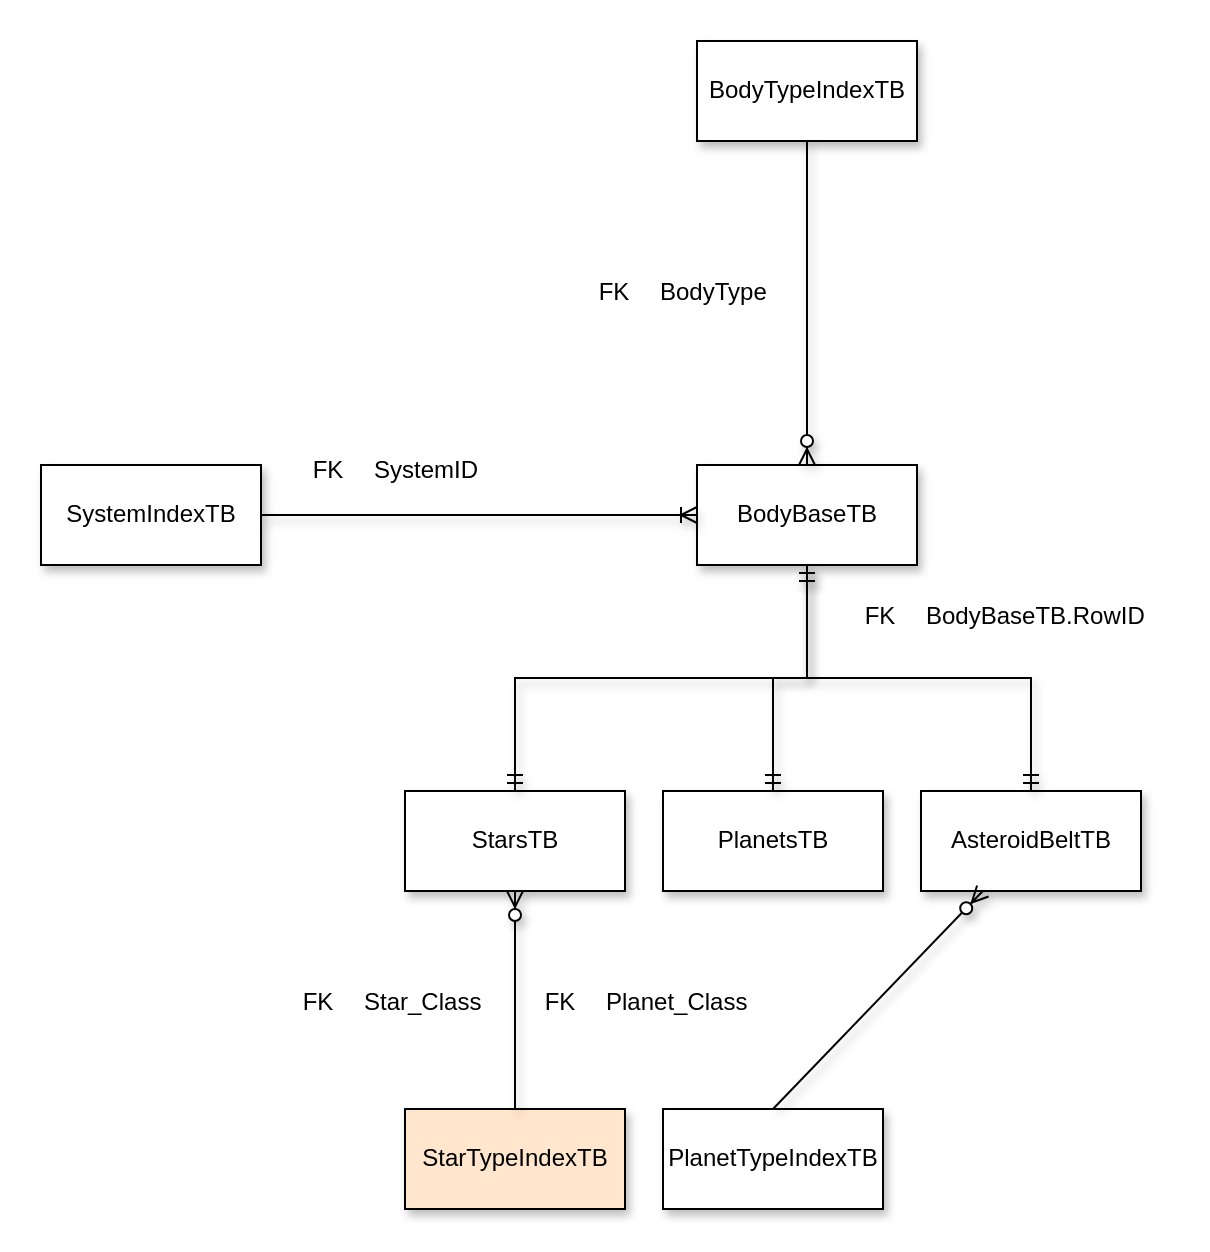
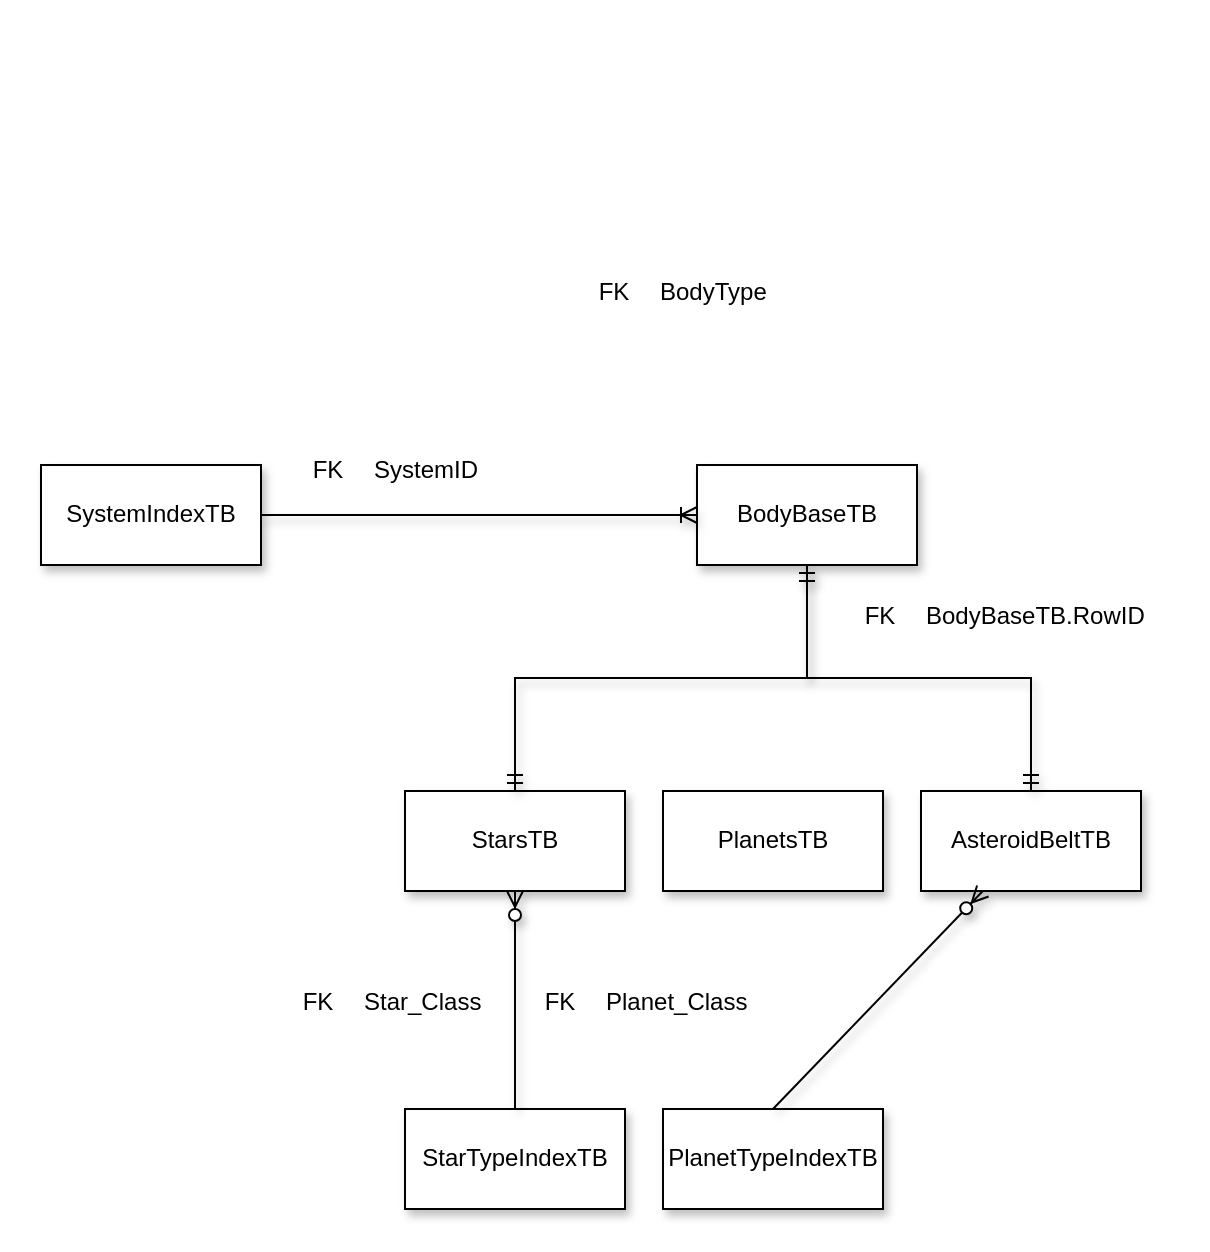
  <mxCell id="0" />
  <mxCell id="1" parent="0" />
  <mxCell id="2" value="SystemIndexTB" style="html=1;shadow=1;sketch=0;" parent="1" vertex="1"><mxGeometry x="20" y="232" width="110" height="50" as="geometry" /></mxCell>
  <mxCell id="3" value="BodyBaseTB" style="html=1;shadow=1;sketch=0;" parent="1" vertex="1"><mxGeometry x="348" y="232" width="110" height="50" as="geometry" /></mxCell>
- <mxCell id="4" value="BodyTypeIndexTB" style="html=1;shadow=1;sketch=0;" parent="1" vertex="1"><mxGeometry x="348" y="20" width="110" height="50" as="geometry" /></mxCell>
- <mxCell id="5" value="" style="fontSize=12;html=1;endArrow=ERzeroToMany;endFill=1;rounded=0;exitX=0.5;exitY=1;exitDx=0;exitDy=0;entryX=0.5;entryY=0;entryDx=0;entryDy=0;shadow=1;sketch=0;" parent="1" source="4" target="3" edge="1"><mxGeometry width="100" height="100" relative="1" as="geometry"><mxPoint x="431" y="328" as="sourcePoint" /><mxPoint x="531" y="228" as="targetPoint" /></mxGeometry></mxCell>
  <mxCell id="6" value="" style="edgeStyle=entityRelationEdgeStyle;fontSize=12;html=1;endArrow=ERoneToMany;rounded=0;exitX=1;exitY=0.5;exitDx=0;exitDy=0;entryX=0;entryY=0.5;entryDx=0;entryDy=0;shadow=1;sketch=0;" parent="1" source="2" target="3" edge="1"><mxGeometry width="100" height="100" relative="1" as="geometry"><mxPoint x="431" y="328" as="sourcePoint" /><mxPoint x="531" y="228" as="targetPoint" /></mxGeometry></mxCell>
  <mxCell id="7" value="StarsTB" style="html=1;shadow=1;sketch=0;" parent="1" vertex="1"><mxGeometry x="202" y="395" width="110" height="50" as="geometry" /></mxCell>
  <mxCell id="8" value="PlanetsTB" style="html=1;shadow=1;sketch=0;" parent="1" vertex="1"><mxGeometry x="331" y="395" width="110" height="50" as="geometry" /></mxCell>
  <mxCell id="9" value="AsteroidBeltTB" style="html=1;shadow=1;sketch=0;" parent="1" vertex="1"><mxGeometry x="460" y="395" width="110" height="50" as="geometry" /></mxCell>
  <mxCell id="10" value="" style="edgeStyle=orthogonalEdgeStyle;fontSize=12;html=1;endArrow=ERmandOne;startArrow=ERmandOne;rounded=0;exitX=0.5;exitY=0;exitDx=0;exitDy=0;entryX=0.5;entryY=1;entryDx=0;entryDy=0;shadow=1;sketch=0;" parent="1" source="7" target="3" edge="1"><mxGeometry width="100" height="100" relative="1" as="geometry"><mxPoint x="449" y="334" as="sourcePoint" /><mxPoint x="549" y="234" as="targetPoint" /></mxGeometry></mxCell>
- <mxCell id="11" value="" style="edgeStyle=orthogonalEdgeStyle;fontSize=12;html=1;endArrow=ERmandOne;startArrow=ERmandOne;rounded=0;exitX=0.5;exitY=0;exitDx=0;exitDy=0;entryX=0.5;entryY=1;entryDx=0;entryDy=0;shadow=1;sketch=0;" parent="1" source="8" target="3" edge="1"><mxGeometry width="100" height="100" relative="1" as="geometry"><mxPoint x="411" y="348" as="sourcePoint" /><mxPoint x="557" y="235" as="targetPoint" /></mxGeometry></mxCell>
  <mxCell id="12" value="" style="edgeStyle=orthogonalEdgeStyle;fontSize=12;html=1;endArrow=ERmandOne;startArrow=ERmandOne;rounded=0;exitX=0.5;exitY=0;exitDx=0;exitDy=0;entryX=0.5;entryY=1;entryDx=0;entryDy=0;shadow=1;sketch=0;" parent="1" source="9" target="3" edge="1"><mxGeometry width="100" height="100" relative="1" as="geometry"><mxPoint x="534" y="362" as="sourcePoint" /><mxPoint x="551" y="249" as="targetPoint" /></mxGeometry></mxCell>
- <mxCell id="13" value="StarTypeIndexTB" style="html=1;shadow=1;fillColor=#ffe6cc;" vertex="1" parent="1"><mxGeometry x="202" y="554" width="110" height="50" as="geometry" /></mxCell>
+ <mxCell id="13" value="StarTypeIndexTB" style="html=1;shadow=1;" vertex="1" parent="1"><mxGeometry x="202" y="554" width="110" height="50" as="geometry" /></mxCell>
  <mxCell id="14" value="" style="fontSize=12;html=1;endArrow=ERzeroToMany;endFill=1;rounded=0;shadow=1;sketch=0;exitX=0.5;exitY=0;exitDx=0;exitDy=0;entryX=0.5;entryY=1;entryDx=0;entryDy=0;" edge="1" parent="1" source="13" target="7"><mxGeometry width="100" height="100" relative="1" as="geometry"><mxPoint x="371" y="606" as="sourcePoint" /><mxPoint x="471" y="506" as="targetPoint" /></mxGeometry></mxCell>
  <mxCell id="15" value="PlanetTypeIndexTB" style="html=1;shadow=1;" vertex="1" parent="1"><mxGeometry x="331" y="554" width="110" height="50" as="geometry" /></mxCell>
  <mxCell id="16" value="" style="fontSize=12;html=1;endArrow=ERzeroToMany;endFill=1;rounded=0;shadow=1;sketch=0;exitX=0.5;exitY=0;exitDx=0;exitDy=0;" edge="1" parent="1" source="15" target="9"><mxGeometry width="100" height="100" relative="1" as="geometry"><mxPoint x="496" y="567" as="sourcePoint" /><mxPoint x="596" y="467" as="targetPoint" /></mxGeometry></mxCell>
  <mxCell id="17" value="" style="shape=table;startSize=0;container=1;collapsible=1;childLayout=tableLayout;fixedRows=1;rowLines=0;fontStyle=0;align=center;resizeLast=1;strokeColor=none;fillColor=none;collapsible=0;shadow=1;" vertex="1" parent="1"><mxGeometry x="149" y="219" width="180" height="30" as="geometry" /></mxCell>
  <mxCell id="18" value="" style="shape=tableRow;horizontal=0;startSize=0;swimlaneHead=0;swimlaneBody=0;fillColor=none;collapsible=0;dropTarget=0;points=[[0,0.5],[1,0.5]];portConstraint=eastwest;top=0;left=0;right=0;bottom=0;shadow=1;" vertex="1" parent="17"><mxGeometry width="180" height="30" as="geometry" /></mxCell>
  <mxCell id="19" value="FK" style="shape=partialRectangle;connectable=0;fillColor=none;top=0;left=0;bottom=0;right=0;fontStyle=0;overflow=hidden;shadow=1;" vertex="1" parent="18"><mxGeometry width="30" height="30" as="geometry"><mxRectangle width="30" height="30" as="alternateBounds" /></mxGeometry></mxCell>
  <mxCell id="20" value="SystemID" style="shape=partialRectangle;connectable=0;fillColor=none;top=0;left=0;bottom=0;right=0;align=left;spacingLeft=6;fontStyle=0;overflow=hidden;shadow=1;" vertex="1" parent="18"><mxGeometry x="30" width="150" height="30" as="geometry"><mxRectangle width="150" height="30" as="alternateBounds" /></mxGeometry></mxCell>
  <mxCell id="21" value="" style="shape=table;startSize=0;container=1;collapsible=1;childLayout=tableLayout;fixedRows=1;rowLines=0;fontStyle=0;align=center;resizeLast=1;strokeColor=none;fillColor=none;collapsible=0;shadow=1;" vertex="1" parent="1"><mxGeometry x="425" y="292" width="158" height="30" as="geometry" /></mxCell>
  <mxCell id="22" value="" style="shape=tableRow;horizontal=0;startSize=0;swimlaneHead=0;swimlaneBody=0;fillColor=none;collapsible=0;dropTarget=0;points=[[0,0.5],[1,0.5]];portConstraint=eastwest;top=0;left=0;right=0;bottom=0;shadow=1;" vertex="1" parent="21"><mxGeometry width="158" height="30" as="geometry" /></mxCell>
  <mxCell id="23" value="FK" style="shape=partialRectangle;connectable=0;fillColor=none;top=0;left=0;bottom=0;right=0;fontStyle=0;overflow=hidden;shadow=1;" vertex="1" parent="22"><mxGeometry width="30" height="30" as="geometry"><mxRectangle width="30" height="30" as="alternateBounds" /></mxGeometry></mxCell>
  <mxCell id="24" value="BodyBaseTB.RowID" style="shape=partialRectangle;connectable=0;fillColor=none;top=0;left=0;bottom=0;right=0;align=left;spacingLeft=6;fontStyle=0;overflow=hidden;shadow=1;" vertex="1" parent="22"><mxGeometry x="30" width="128" height="30" as="geometry"><mxRectangle width="128" height="30" as="alternateBounds" /></mxGeometry></mxCell>
  <mxCell id="25" value="" style="shape=table;startSize=0;container=1;collapsible=1;childLayout=tableLayout;fixedRows=1;rowLines=0;fontStyle=0;align=center;resizeLast=1;strokeColor=none;fillColor=none;collapsible=0;shadow=1;" vertex="1" parent="1"><mxGeometry x="292" y="130" width="101" height="30" as="geometry" /></mxCell>
  <mxCell id="26" value="" style="shape=tableRow;horizontal=0;startSize=0;swimlaneHead=0;swimlaneBody=0;fillColor=none;collapsible=0;dropTarget=0;points=[[0,0.5],[1,0.5]];portConstraint=eastwest;top=0;left=0;right=0;bottom=0;shadow=1;" vertex="1" parent="25"><mxGeometry width="101" height="30" as="geometry" /></mxCell>
  <mxCell id="27" value="FK" style="shape=partialRectangle;connectable=0;fillColor=none;top=0;left=0;bottom=0;right=0;fontStyle=0;overflow=hidden;shadow=1;" vertex="1" parent="26"><mxGeometry width="30" height="30" as="geometry"><mxRectangle width="30" height="30" as="alternateBounds" /></mxGeometry></mxCell>
  <mxCell id="28" value="BodyType" style="shape=partialRectangle;connectable=0;fillColor=none;top=0;left=0;bottom=0;right=0;align=left;spacingLeft=6;fontStyle=0;overflow=hidden;shadow=1;" vertex="1" parent="26"><mxGeometry x="30" width="71" height="30" as="geometry"><mxRectangle width="71" height="30" as="alternateBounds" /></mxGeometry></mxCell>
  <mxCell id="29" value="" style="shape=table;startSize=0;container=1;collapsible=1;childLayout=tableLayout;fixedRows=1;rowLines=0;fontStyle=0;align=center;resizeLast=1;strokeColor=none;fillColor=none;collapsible=0;shadow=1;" vertex="1" parent="1"><mxGeometry x="144" y="485" width="104" height="30" as="geometry" /></mxCell>
  <mxCell id="30" value="" style="shape=tableRow;horizontal=0;startSize=0;swimlaneHead=0;swimlaneBody=0;fillColor=none;collapsible=0;dropTarget=0;points=[[0,0.5],[1,0.5]];portConstraint=eastwest;top=0;left=0;right=0;bottom=0;shadow=1;" vertex="1" parent="29"><mxGeometry width="104" height="30" as="geometry" /></mxCell>
  <mxCell id="31" value="FK" style="shape=partialRectangle;connectable=0;fillColor=none;top=0;left=0;bottom=0;right=0;fontStyle=0;overflow=hidden;shadow=1;" vertex="1" parent="30"><mxGeometry width="30" height="30" as="geometry"><mxRectangle width="30" height="30" as="alternateBounds" /></mxGeometry></mxCell>
  <mxCell id="32" value="Star_Class" style="shape=partialRectangle;connectable=0;fillColor=none;top=0;left=0;bottom=0;right=0;align=left;spacingLeft=6;fontStyle=0;overflow=hidden;shadow=1;" vertex="1" parent="30"><mxGeometry x="30" width="74" height="30" as="geometry"><mxRectangle width="74" height="30" as="alternateBounds" /></mxGeometry></mxCell>
  <mxCell id="33" value="" style="shape=table;startSize=0;container=1;collapsible=1;childLayout=tableLayout;fixedRows=1;rowLines=0;fontStyle=0;align=center;resizeLast=1;strokeColor=none;fillColor=none;collapsible=0;shadow=1;" vertex="1" parent="1"><mxGeometry x="265" y="485" width="120" height="30" as="geometry" /></mxCell>
  <mxCell id="34" value="" style="shape=tableRow;horizontal=0;startSize=0;swimlaneHead=0;swimlaneBody=0;fillColor=none;collapsible=0;dropTarget=0;points=[[0,0.5],[1,0.5]];portConstraint=eastwest;top=0;left=0;right=0;bottom=0;shadow=1;" vertex="1" parent="33"><mxGeometry width="120" height="30" as="geometry" /></mxCell>
  <mxCell id="35" value="FK" style="shape=partialRectangle;connectable=0;fillColor=none;top=0;left=0;bottom=0;right=0;fontStyle=0;overflow=hidden;shadow=1;" vertex="1" parent="34"><mxGeometry width="30" height="30" as="geometry"><mxRectangle width="30" height="30" as="alternateBounds" /></mxGeometry></mxCell>
  <mxCell id="36" value="Planet_Class" style="shape=partialRectangle;connectable=0;fillColor=none;top=0;left=0;bottom=0;right=0;align=left;spacingLeft=6;fontStyle=0;overflow=hidden;shadow=1;" vertex="1" parent="34"><mxGeometry x="30" width="90" height="30" as="geometry"><mxRectangle width="90" height="30" as="alternateBounds" /></mxGeometry></mxCell>
